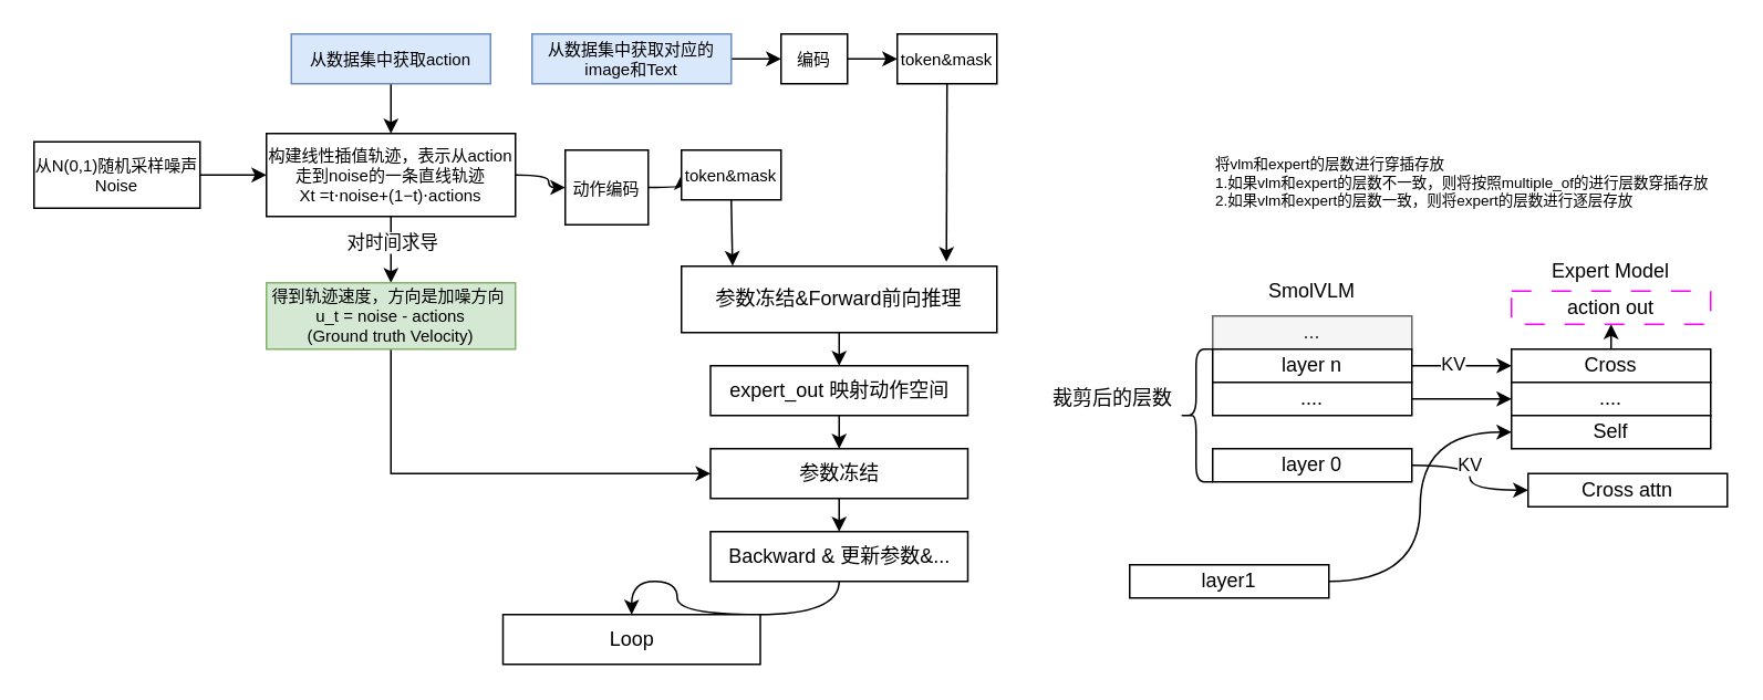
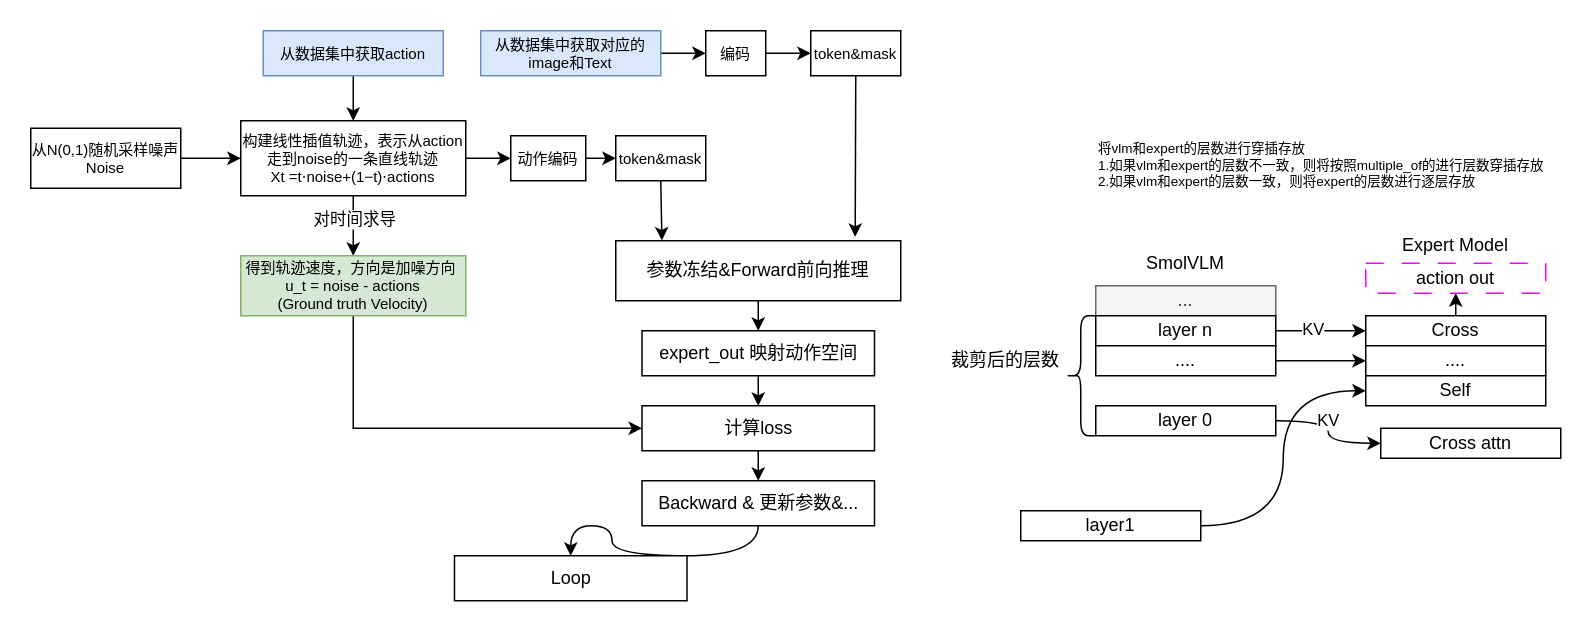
  <mxCell id="0" />
  <mxCell id="1" parent="0" />
  <mxCell id="2" value="" style="edgeStyle=orthogonalEdgeStyle;rounded=0;orthogonalLoop=1;jettySize=auto;html=1;fontSize=10;curved=1;" edge="1" parent="1" source="3" target="7"><mxGeometry relative="1" as="geometry" /></mxCell>
  <mxCell id="3" value="从N(0,1)随机采样噪声&lt;div&gt;Noise&lt;/div&gt;" style="rounded=0;whiteSpace=wrap;html=1;fontSize=10;" vertex="1" parent="1"><mxGeometry x="20" y="85" width="100" height="40" as="geometry" /></mxCell>
  <mxCell id="4" value="" style="edgeStyle=orthogonalEdgeStyle;curved=1;rounded=0;orthogonalLoop=1;jettySize=auto;html=1;" edge="1" parent="1" source="7" target="11"><mxGeometry relative="1" as="geometry" /></mxCell>
  <mxCell id="5" value="对时间求导" style="edgeLabel;html=1;align=center;verticalAlign=middle;resizable=0;points=[];" vertex="1" connectable="0" parent="4"><mxGeometry x="-0.26" y="-1" relative="1" as="geometry"><mxPoint x="1" as="offset" /></mxGeometry></mxCell>
  <mxCell id="6" value="" style="edgeStyle=orthogonalEdgeStyle;curved=1;rounded=0;orthogonalLoop=1;jettySize=auto;html=1;" edge="1" parent="1" source="7" target="17"><mxGeometry relative="1" as="geometry" /></mxCell>
  <mxCell id="7" value="&lt;div&gt;&lt;div&gt;&lt;span style=&quot;background-color: transparent; color: light-dark(rgb(0, 0, 0), rgb(255, 255, 255));&quot;&gt;构建线性插值轨迹，表示从action走到noise的一条直线轨迹&lt;br&gt;Xt&amp;nbsp;&lt;/span&gt;&lt;span style=&quot;background-color: transparent; color: light-dark(rgb(0, 0, 0), rgb(255, 255, 255));&quot;&gt;=t⋅noise+(1−t)⋅actions&lt;/span&gt;&lt;/div&gt;&lt;/div&gt;" style="rounded=0;whiteSpace=wrap;html=1;fontSize=10;" vertex="1" parent="1"><mxGeometry x="160" y="80" width="150" height="50" as="geometry" /></mxCell>
  <mxCell id="8" style="edgeStyle=orthogonalEdgeStyle;rounded=0;orthogonalLoop=1;jettySize=auto;html=1;exitX=0.5;exitY=1;exitDx=0;exitDy=0;entryX=0.5;entryY=0;entryDx=0;entryDy=0;fontSize=10;curved=1;" edge="1" parent="1" source="9" target="7"><mxGeometry relative="1" as="geometry" /></mxCell>
  <mxCell id="9" value="从数据集中获取action" style="rounded=0;whiteSpace=wrap;html=1;fontSize=10;fillColor=#dae8fc;strokeColor=#6c8ebf;" vertex="1" parent="1"><mxGeometry x="175" y="20" width="120" height="30" as="geometry" /></mxCell>
  <mxCell id="10" style="edgeStyle=orthogonalEdgeStyle;rounded=0;orthogonalLoop=1;jettySize=auto;html=1;exitX=0.5;exitY=1;exitDx=0;exitDy=0;entryX=0;entryY=0.5;entryDx=0;entryDy=0;" edge="1" parent="1" source="11" target="27"><mxGeometry relative="1" as="geometry" /></mxCell>
  <mxCell id="11" value="得到轨迹速度，方向是加噪方向&amp;nbsp;&lt;div&gt;u_t = noise - actions&lt;br&gt;(Ground truth Velocity)&lt;/div&gt;" style="rounded=0;whiteSpace=wrap;html=1;fontSize=10;fillColor=#d5e8d4;strokeColor=#82b366;" vertex="1" parent="1"><mxGeometry x="160" y="170" width="150" height="40" as="geometry" /></mxCell>
  <mxCell id="12" value="" style="edgeStyle=orthogonalEdgeStyle;curved=1;rounded=0;orthogonalLoop=1;jettySize=auto;html=1;" edge="1" parent="1" source="13" target="15"><mxGeometry relative="1" as="geometry" /></mxCell>
  <mxCell id="13" value="从数据集中获取对应的image和Text" style="rounded=0;whiteSpace=wrap;html=1;fontSize=10;fillColor=#dae8fc;strokeColor=#6c8ebf;" vertex="1" parent="1"><mxGeometry x="320" y="20" width="120" height="30" as="geometry" /></mxCell>
  <mxCell id="14" value="" style="edgeStyle=orthogonalEdgeStyle;curved=1;rounded=0;orthogonalLoop=1;jettySize=auto;html=1;" edge="1" parent="1" source="15" target="18"><mxGeometry relative="1" as="geometry" /></mxCell>
  <mxCell id="15" value="编码" style="rounded=0;whiteSpace=wrap;html=1;fontSize=10;" vertex="1" parent="1"><mxGeometry x="470" y="20" width="40" height="30" as="geometry" /></mxCell>
  <mxCell id="16" style="edgeStyle=orthogonalEdgeStyle;curved=1;rounded=0;orthogonalLoop=1;jettySize=auto;html=1;exitX=1;exitY=0.5;exitDx=0;exitDy=0;entryX=0;entryY=0.5;entryDx=0;entryDy=0;" edge="1" parent="1" source="17" target="19"><mxGeometry relative="1" as="geometry" /></mxCell>
- <mxCell id="17" value="动作编码" style="rounded=0;whiteSpace=wrap;html=1;fontSize=10;" vertex="1" parent="1"><mxGeometry x="340" y="90" width="50" height="45" as="geometry" /></mxCell>
+ <mxCell id="17" value="动作编码" style="rounded=0;whiteSpace=wrap;html=1;fontSize=10;" vertex="1" parent="1"><mxGeometry x="340" y="90" width="50" height="30" as="geometry" /></mxCell>
  <mxCell id="18" value="token&amp;amp;mask" style="rounded=0;whiteSpace=wrap;html=1;fontSize=10;" vertex="1" parent="1"><mxGeometry x="540" y="20" width="60" height="30" as="geometry" /></mxCell>
  <mxCell id="19" value="token&amp;amp;mask" style="rounded=0;whiteSpace=wrap;html=1;fontSize=10;" vertex="1" parent="1"><mxGeometry x="410" y="90" width="60" height="30" as="geometry" /></mxCell>
  <mxCell id="20" value="" style="edgeStyle=orthogonalEdgeStyle;curved=1;rounded=0;orthogonalLoop=1;jettySize=auto;html=1;" edge="1" parent="1" source="21" target="25"><mxGeometry relative="1" as="geometry" /></mxCell>
  <mxCell id="21" value="参数冻结&amp;amp;Forward前向推理" style="rounded=0;whiteSpace=wrap;html=1;" vertex="1" parent="1"><mxGeometry x="410" y="160" width="190" height="40" as="geometry" /></mxCell>
  <mxCell id="22" style="edgeStyle=orthogonalEdgeStyle;curved=1;rounded=0;orthogonalLoop=1;jettySize=auto;html=1;exitX=0.5;exitY=1;exitDx=0;exitDy=0;entryX=0.162;entryY=-0.005;entryDx=0;entryDy=0;entryPerimeter=0;" edge="1" parent="1" source="19" target="21"><mxGeometry relative="1" as="geometry" /></mxCell>
  <mxCell id="23" style="edgeStyle=orthogonalEdgeStyle;curved=1;rounded=0;orthogonalLoop=1;jettySize=auto;html=1;exitX=0.5;exitY=1;exitDx=0;exitDy=0;entryX=0.84;entryY=-0.065;entryDx=0;entryDy=0;entryPerimeter=0;" edge="1" parent="1" source="18" target="21"><mxGeometry relative="1" as="geometry" /></mxCell>
  <mxCell id="24" value="" style="edgeStyle=orthogonalEdgeStyle;curved=1;rounded=0;orthogonalLoop=1;jettySize=auto;html=1;" edge="1" parent="1" source="25" target="27"><mxGeometry relative="1" as="geometry" /></mxCell>
  <mxCell id="25" value="expert_out 映射动作空间" style="whiteSpace=wrap;html=1;rounded=0;" vertex="1" parent="1"><mxGeometry x="427.5" y="220" width="155" height="30" as="geometry" /></mxCell>
  <mxCell id="26" value="" style="edgeStyle=orthogonalEdgeStyle;curved=1;rounded=0;orthogonalLoop=1;jettySize=auto;html=1;" edge="1" parent="1" source="27" target="50"><mxGeometry relative="1" as="geometry" /></mxCell>
- <mxCell id="27" value="参数冻结" style="whiteSpace=wrap;html=1;rounded=0;" vertex="1" parent="1"><mxGeometry x="427.5" y="270" width="155" height="30" as="geometry" /></mxCell>
+ <mxCell id="27" value="计算loss" style="whiteSpace=wrap;html=1;rounded=0;" vertex="1" parent="1"><mxGeometry x="427.5" y="270" width="155" height="30" as="geometry" /></mxCell>
  <mxCell id="28" value="..." style="rounded=0;whiteSpace=wrap;html=1;fillColor=#f5f5f5;fontColor=#333333;strokeColor=#666666;" vertex="1" parent="1"><mxGeometry x="730" y="190" width="120" height="20" as="geometry" /></mxCell>
  <mxCell id="29" style="edgeStyle=orthogonalEdgeStyle;curved=1;rounded=0;orthogonalLoop=1;jettySize=auto;html=1;exitX=1;exitY=0.5;exitDx=0;exitDy=0;entryX=0;entryY=0.5;entryDx=0;entryDy=0;" edge="1" parent="1" source="31" target="43"><mxGeometry relative="1" as="geometry" /></mxCell>
  <mxCell id="30" value="KV" style="edgeLabel;html=1;align=center;verticalAlign=middle;resizable=0;points=[];" vertex="1" connectable="0" parent="29"><mxGeometry x="-0.206" y="2" relative="1" as="geometry"><mxPoint as="offset" /></mxGeometry></mxCell>
  <mxCell id="31" value="layer n" style="rounded=0;whiteSpace=wrap;html=1;" vertex="1" parent="1"><mxGeometry x="730" y="210" width="120" height="20" as="geometry" /></mxCell>
  <mxCell id="32" style="edgeStyle=orthogonalEdgeStyle;curved=1;rounded=0;orthogonalLoop=1;jettySize=auto;html=1;exitX=1;exitY=0.5;exitDx=0;exitDy=0;entryX=0;entryY=0.5;entryDx=0;entryDy=0;" edge="1" parent="1" source="33" target="44"><mxGeometry relative="1" as="geometry" /></mxCell>
  <mxCell id="33" value="...." style="rounded=0;whiteSpace=wrap;html=1;" vertex="1" parent="1"><mxGeometry x="730" y="230" width="120" height="20" as="geometry" /></mxCell>
  <mxCell id="34" style="edgeStyle=orthogonalEdgeStyle;curved=1;rounded=0;orthogonalLoop=1;jettySize=auto;html=1;exitX=1;exitY=0.5;exitDx=0;exitDy=0;entryX=0;entryY=0.5;entryDx=0;entryDy=0;" edge="1" parent="1" source="35" target="45"><mxGeometry relative="1" as="geometry" /></mxCell>
  <mxCell id="35" value="layer1" style="rounded=0;whiteSpace=wrap;html=1;" vertex="1" parent="1"><mxGeometry x="680" y="340" width="120" height="20" as="geometry" /></mxCell>
  <mxCell id="36" style="edgeStyle=orthogonalEdgeStyle;curved=1;rounded=0;orthogonalLoop=1;jettySize=auto;html=1;exitX=1;exitY=0.5;exitDx=0;exitDy=0;entryX=0;entryY=0.5;entryDx=0;entryDy=0;" edge="1" parent="1" source="38" target="46"><mxGeometry relative="1" as="geometry" /></mxCell>
  <mxCell id="37" value="KV" style="edgeLabel;html=1;align=center;verticalAlign=middle;resizable=0;points=[];" vertex="1" connectable="0" parent="36"><mxGeometry x="-0.206" y="1" relative="1" as="geometry"><mxPoint as="offset" /></mxGeometry></mxCell>
  <mxCell id="38" value="layer 0" style="rounded=0;whiteSpace=wrap;html=1;" vertex="1" parent="1"><mxGeometry x="730" y="270" width="120" height="20" as="geometry" /></mxCell>
  <mxCell id="39" value="SmolVLM" style="text;strokeColor=none;align=center;fillColor=none;html=1;verticalAlign=middle;whiteSpace=wrap;rounded=0;" vertex="1" parent="1"><mxGeometry x="760" y="160" width="60" height="30" as="geometry" /></mxCell>
  <mxCell id="40" value="" style="shape=curlyBracket;whiteSpace=wrap;html=1;rounded=1;labelPosition=left;verticalLabelPosition=middle;align=right;verticalAlign=middle;" vertex="1" parent="1"><mxGeometry x="710" y="210" width="20" height="80" as="geometry" /></mxCell>
  <mxCell id="41" value="裁剪后的层数" style="text;strokeColor=none;align=center;fillColor=none;html=1;verticalAlign=middle;whiteSpace=wrap;rounded=0;" vertex="1" parent="1"><mxGeometry x="630" y="225" width="80" height="30" as="geometry" /></mxCell>
  <mxCell id="42" value="" style="edgeStyle=orthogonalEdgeStyle;curved=1;rounded=0;orthogonalLoop=1;jettySize=auto;html=1;" edge="1" parent="1" source="43" target="48"><mxGeometry relative="1" as="geometry" /></mxCell>
  <mxCell id="43" value="Cross" style="rounded=0;whiteSpace=wrap;html=1;" vertex="1" parent="1"><mxGeometry x="910" y="210" width="120" height="20" as="geometry" /></mxCell>
  <mxCell id="44" value="...." style="rounded=0;whiteSpace=wrap;html=1;" vertex="1" parent="1"><mxGeometry x="910" y="230" width="120" height="20" as="geometry" /></mxCell>
  <mxCell id="45" value="Self" style="rounded=0;whiteSpace=wrap;html=1;" vertex="1" parent="1"><mxGeometry x="910" y="250" width="120" height="20" as="geometry" /></mxCell>
  <mxCell id="46" value="Cross attn" style="rounded=0;whiteSpace=wrap;html=1;" vertex="1" parent="1"><mxGeometry x="920" y="285" width="120" height="20" as="geometry" /></mxCell>
  <mxCell id="47" value="Expert Model" style="text;strokeColor=none;align=center;fillColor=none;html=1;verticalAlign=middle;whiteSpace=wrap;rounded=0;" vertex="1" parent="1"><mxGeometry x="930" y="155" width="80" height="15" as="geometry" /></mxCell>
  <mxCell id="48" value="action out" style="rounded=0;whiteSpace=wrap;html=1;dashed=1;dashPattern=12 12;strokeColor=#FF00FF;" vertex="1" parent="1"><mxGeometry x="910" y="175" width="120" height="20" as="geometry" /></mxCell>
  <mxCell id="49" value="" style="edgeStyle=orthogonalEdgeStyle;curved=1;rounded=0;orthogonalLoop=1;jettySize=auto;html=1;" edge="1" parent="1" source="50" target="52"><mxGeometry relative="1" as="geometry" /></mxCell>
  <mxCell id="50" value="Backward &amp;amp; 更新参数&amp;amp;..." style="whiteSpace=wrap;html=1;rounded=0;" vertex="1" parent="1"><mxGeometry x="427.5" y="320" width="155" height="30" as="geometry" /></mxCell>
  <mxCell id="51" value="&lt;div&gt;&amp;nbsp; &amp;nbsp; &amp;nbsp; &amp;nbsp; 将vlm和expert的层数进行穿插存放&lt;/div&gt;&lt;div&gt;&amp;nbsp; &amp;nbsp; &amp;nbsp; &amp;nbsp; 1.如果vlm和expert的层数不一致，则将按照multiple_of的进行层数穿插存放&lt;/div&gt;&lt;div&gt;&amp;nbsp; &amp;nbsp; &amp;nbsp; &amp;nbsp; 2.如果vlm和expert的层数一致，则将expert的层数进行逐层存放&lt;/div&gt;" style="text;strokeColor=none;align=left;fillColor=none;html=1;verticalAlign=middle;whiteSpace=wrap;rounded=0;fontSize=9;" vertex="1" parent="1"><mxGeometry x="710" y="95" width="320" height="30" as="geometry" /></mxCell>
  <mxCell id="52" value="Loop" style="whiteSpace=wrap;html=1;rounded=0;" vertex="1" parent="1"><mxGeometry x="302.5" y="370" width="155" height="30" as="geometry" /></mxCell>
